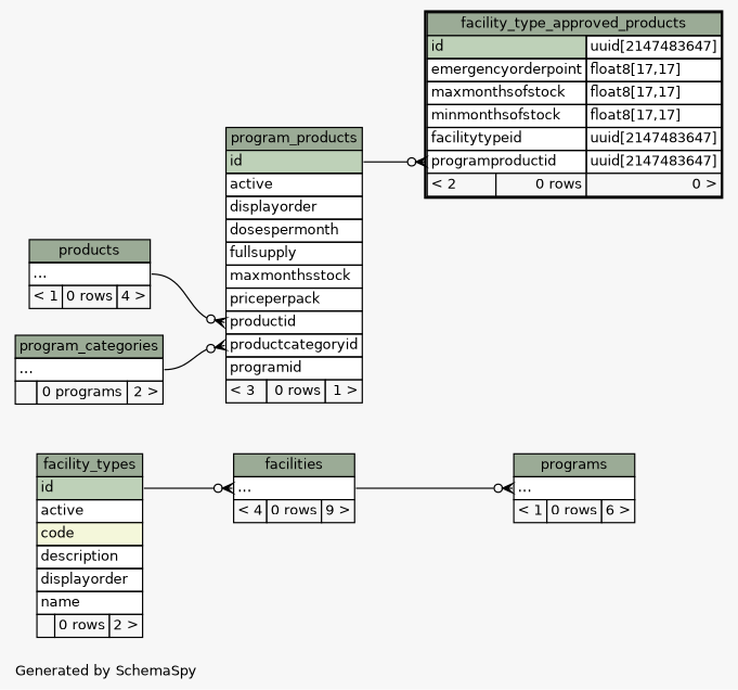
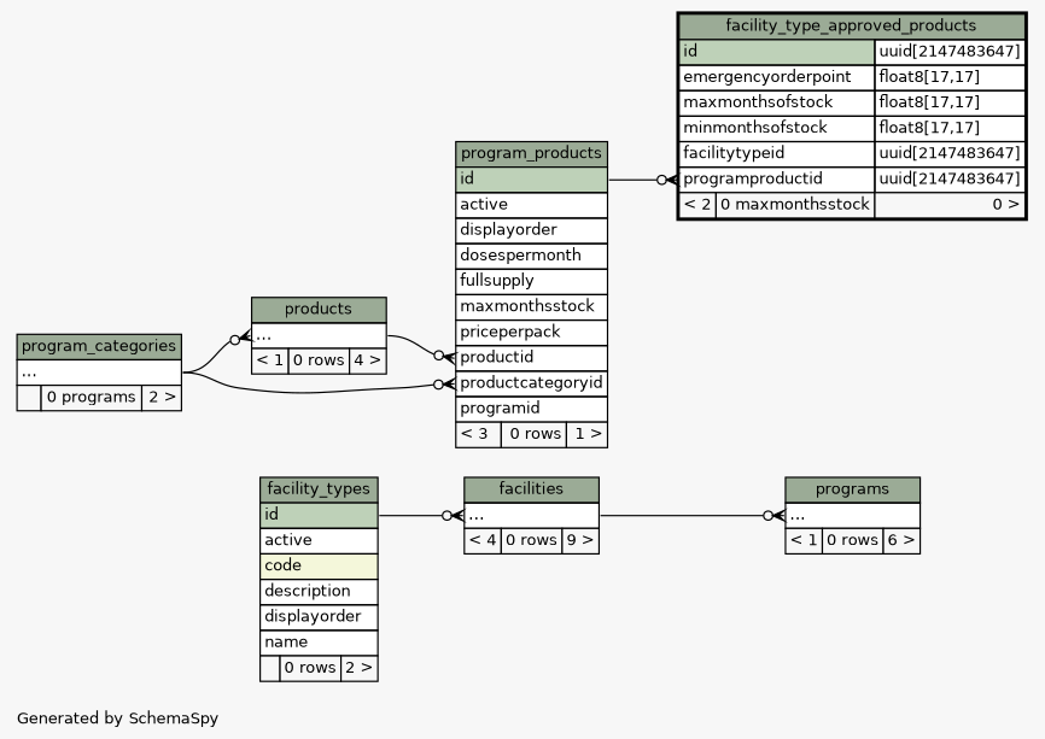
  digraph {
    bgcolor="#f7f7f7"
    fontname=Helvetica
    fontsize=11
    label="\nGenerated by SchemaSpy"
    labeljust=l
    nodesep=0.18
    rankdir=RL
    ranksep=0.46
    node [fontname=Helvetica fontsize=11 shape=plaintext]
    edge [arrowhead=none arrowsize=0.8 arrowtail=crowodot dir=back headport="elipses:e" tailport="elipses:w"]
    n1 [label=<     <TABLE BORDER="0" CELLBORDER="1" CELLSPACING="0" BGCOLOR="#ffffff">       <TR><TD COLSPAN="3" BGCOLOR="#9bab96" ALIGN="CENTER">facilities</TD></TR>       <TR><TD PORT="elipses" COLSPAN="3" ALIGN="LEFT">...</TD></TR>       <TR><TD ALIGN="LEFT" BGCOLOR="#f7f7f7">&lt; 4</TD><TD ALIGN="RIGHT" BGCOLOR="#f7f7f7">0 rows</TD><TD ALIGN="RIGHT" BGCOLOR="#f7f7f7">9 &gt;</TD></TR>     </TABLE>>]
    n2 [label=<     <TABLE BORDER="0" CELLBORDER="1" CELLSPACING="0" BGCOLOR="#ffffff">       <TR><TD COLSPAN="3" BGCOLOR="#9bab96" ALIGN="CENTER">facility_types</TD></TR>       <TR><TD PORT="id" COLSPAN="3" BGCOLOR="#bed1b8" ALIGN="LEFT">id</TD></TR>       <TR><TD PORT="active" COLSPAN="3" ALIGN="LEFT">active</TD></TR>       <TR><TD PORT="code" COLSPAN="3" BGCOLOR="#f4f7da" ALIGN="LEFT">code</TD></TR>       <TR><TD PORT="description" COLSPAN="3" ALIGN="LEFT">description</TD></TR>       <TR><TD PORT="displayorder" COLSPAN="3" ALIGN="LEFT">displayorder</TD></TR>       <TR><TD PORT="name" COLSPAN="3" ALIGN="LEFT">name</TD></TR>       <TR><TD ALIGN="LEFT" BGCOLOR="#f7f7f7">  </TD><TD ALIGN="RIGHT" BGCOLOR="#f7f7f7">0 rows</TD><TD ALIGN="RIGHT" BGCOLOR="#f7f7f7">2 &gt;</TD></TR>     </TABLE>>]
-   n3 [label=<     <TABLE BORDER="2" CELLBORDER="1" CELLSPACING="0" BGCOLOR="#ffffff">       <TR><TD COLSPAN="3" BGCOLOR="#9bab96" ALIGN="CENTER">facility_type_approved_products</TD></TR>       <TR><TD PORT="id" COLSPAN="2" BGCOLOR="#bed1b8" ALIGN="LEFT">id</TD><TD PORT="id.type" ALIGN="LEFT">uuid[2147483647]</TD></TR>       <TR><TD PORT="emergencyorderpoint" COLSPAN="2" ALIGN="LEFT">emergencyorderpoint</TD><TD PORT="emergencyorderpoint.type" ALIGN="LEFT">float8[17,17]</TD></TR>       <TR><TD PORT="maxmonthsofstock" COLSPAN="2" ALIGN="LEFT">maxmonthsofstock</TD><TD PORT="maxmonthsofstock.type" ALIGN="LEFT">float8[17,17]</TD></TR>       <TR><TD PORT="minmonthsofstock" COLSPAN="2" ALIGN="LEFT">minmonthsofstock</TD><TD PORT="minmonthsofstock.type" ALIGN="LEFT">float8[17,17]</TD></TR>       <TR><TD PORT="facilitytypeid" COLSPAN="2" ALIGN="LEFT">facilitytypeid</TD><TD PORT="facilitytypeid.type" ALIGN="LEFT">uuid[2147483647]</TD></TR>       <TR><TD PORT="programproductid" COLSPAN="2" ALIGN="LEFT">programproductid</TD><TD PORT="programproductid.type" ALIGN="LEFT">uuid[2147483647]</TD></TR>       <TR><TD ALIGN="LEFT" BGCOLOR="#f7f7f7">&lt; 2</TD><TD ALIGN="RIGHT" BGCOLOR="#f7f7f7">0 rows</TD><TD ALIGN="RIGHT" BGCOLOR="#f7f7f7">0 &gt;</TD></TR>     </TABLE>>]
+   n3 [label=<     <TABLE BORDER="2" CELLBORDER="1" CELLSPACING="0" BGCOLOR="#ffffff">       <TR><TD COLSPAN="3" BGCOLOR="#9bab96" ALIGN="CENTER">facility_type_approved_products</TD></TR>       <TR><TD PORT="id" COLSPAN="2" BGCOLOR="#bed1b8" ALIGN="LEFT">id</TD><TD PORT="id.type" ALIGN="LEFT">uuid[2147483647]</TD></TR>       <TR><TD PORT="emergencyorderpoint" COLSPAN="2" ALIGN="LEFT">emergencyorderpoint</TD><TD PORT="emergencyorderpoint.type" ALIGN="LEFT">float8[17,17]</TD></TR>       <TR><TD PORT="maxmonthsofstock" COLSPAN="2" ALIGN="LEFT">maxmonthsofstock</TD><TD PORT="maxmonthsofstock.type" ALIGN="LEFT">float8[17,17]</TD></TR>       <TR><TD PORT="minmonthsofstock" COLSPAN="2" ALIGN="LEFT">minmonthsofstock</TD><TD PORT="minmonthsofstock.type" ALIGN="LEFT">float8[17,17]</TD></TR>       <TR><TD PORT="facilitytypeid" COLSPAN="2" ALIGN="LEFT">facilitytypeid</TD><TD PORT="facilitytypeid.type" ALIGN="LEFT">uuid[2147483647]</TD></TR>       <TR><TD PORT="programproductid" COLSPAN="2" ALIGN="LEFT">programproductid</TD><TD PORT="programproductid.type" ALIGN="LEFT">uuid[2147483647]</TD></TR>       <TR><TD ALIGN="LEFT" BGCOLOR="#f7f7f7">&lt; 2</TD><TD ALIGN="RIGHT" BGCOLOR="#f7f7f7">0 maxmonthsstock</TD><TD ALIGN="RIGHT" BGCOLOR="#f7f7f7">0 &gt;</TD></TR>     </TABLE>>]
    n4 [label=<     <TABLE BORDER="0" CELLBORDER="1" CELLSPACING="0" BGCOLOR="#ffffff">       <TR><TD COLSPAN="3" BGCOLOR="#9bab96" ALIGN="CENTER">program_products</TD></TR>       <TR><TD PORT="id" COLSPAN="3" BGCOLOR="#bed1b8" ALIGN="LEFT">id</TD></TR>       <TR><TD PORT="active" COLSPAN="3" ALIGN="LEFT">active</TD></TR>       <TR><TD PORT="displayorder" COLSPAN="3" ALIGN="LEFT">displayorder</TD></TR>       <TR><TD PORT="dosespermonth" COLSPAN="3" ALIGN="LEFT">dosespermonth</TD></TR>       <TR><TD PORT="fullsupply" COLSPAN="3" ALIGN="LEFT">fullsupply</TD></TR>       <TR><TD PORT="maxmonthsstock" COLSPAN="3" ALIGN="LEFT">maxmonthsstock</TD></TR>       <TR><TD PORT="priceperpack" COLSPAN="3" ALIGN="LEFT">priceperpack</TD></TR>       <TR><TD PORT="productid" COLSPAN="3" ALIGN="LEFT">productid</TD></TR>       <TR><TD PORT="productcategoryid" COLSPAN="3" ALIGN="LEFT">productcategoryid</TD></TR>       <TR><TD PORT="programid" COLSPAN="3" ALIGN="LEFT">programid</TD></TR>       <TR><TD ALIGN="LEFT" BGCOLOR="#f7f7f7">&lt; 3</TD><TD ALIGN="RIGHT" BGCOLOR="#f7f7f7">0 rows</TD><TD ALIGN="RIGHT" BGCOLOR="#f7f7f7">1 &gt;</TD></TR>     </TABLE>>]
    n5 [label=<     <TABLE BORDER="0" CELLBORDER="1" CELLSPACING="0" BGCOLOR="#ffffff">       <TR><TD COLSPAN="3" BGCOLOR="#9bab96" ALIGN="CENTER">products</TD></TR>       <TR><TD PORT="elipses" COLSPAN="3" ALIGN="LEFT">...</TD></TR>       <TR><TD ALIGN="LEFT" BGCOLOR="#f7f7f7">&lt; 1</TD><TD ALIGN="RIGHT" BGCOLOR="#f7f7f7">0 rows</TD><TD ALIGN="RIGHT" BGCOLOR="#f7f7f7">4 &gt;</TD></TR>     </TABLE>>]
    n6 [label=<     <TABLE BORDER="0" CELLBORDER="1" CELLSPACING="0" BGCOLOR="#ffffff">       <TR><TD COLSPAN="3" BGCOLOR="#9bab96" ALIGN="CENTER">program_categories</TD></TR>       <TR><TD PORT="elipses" COLSPAN="3" ALIGN="LEFT">...</TD></TR>       <TR><TD ALIGN="LEFT" BGCOLOR="#f7f7f7">  </TD><TD ALIGN="RIGHT" BGCOLOR="#f7f7f7">0 programs</TD><TD ALIGN="RIGHT" BGCOLOR="#f7f7f7">2 &gt;</TD></TR>     </TABLE>>]
    n7 [label=<     <TABLE BORDER="0" CELLBORDER="1" CELLSPACING="0" BGCOLOR="#ffffff">       <TR><TD COLSPAN="3" BGCOLOR="#9bab96" ALIGN="CENTER">programs</TD></TR>       <TR><TD PORT="elipses" COLSPAN="3" ALIGN="LEFT">...</TD></TR>       <TR><TD ALIGN="LEFT" BGCOLOR="#f7f7f7">&lt; 1</TD><TD ALIGN="RIGHT" BGCOLOR="#f7f7f7">0 rows</TD><TD ALIGN="RIGHT" BGCOLOR="#f7f7f7">6 &gt;</TD></TR>     </TABLE>>]
    n1 -> n2 [headport="id:e"]
    n3 -> n4 [headport="id:e" tailport="programproductid:w"]
    n4 -> n5 [tailport="productid:w"]
    n4 -> n6 [tailport="productcategoryid:w"]
+   n5 -> n6
    n7 -> n1
  }
